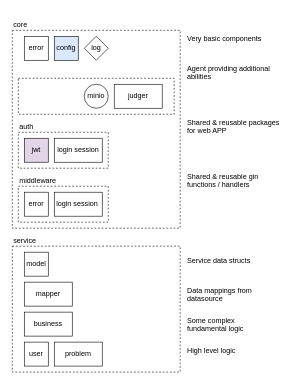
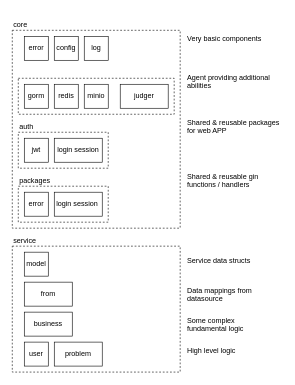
  <mxCell id="0" />
  <mxCell id="1" parent="0" />
  <mxCell id="2" value="" style="rounded=0;whiteSpace=wrap;html=1;fillColor=none;dashed=1;strokeWidth=1;perimeterSpacing=0;" vertex="1" parent="1"><mxGeometry x="20" y="50" width="280" height="330" as="geometry" /></mxCell>
  <mxCell id="3" value="model" style="rounded=0;whiteSpace=wrap;html=1;" vertex="1" parent="1"><mxGeometry x="40" y="420" width="40" height="40" as="geometry" /></mxCell>
- <mxCell id="4" value="mapper" style="rounded=0;whiteSpace=wrap;html=1;" vertex="1" parent="1"><mxGeometry x="40" y="470" width="80" height="40" as="geometry" /></mxCell>
+ <mxCell id="4" value="from" style="rounded=0;whiteSpace=wrap;html=1;" vertex="1" parent="1"><mxGeometry x="40" y="470" width="80" height="40" as="geometry" /></mxCell>
  <mxCell id="5" value="" style="group" vertex="1" connectable="0" parent="1"><mxGeometry x="30" y="190" width="150" height="90" as="geometry" /></mxCell>
  <mxCell id="6" value="" style="rounded=0;whiteSpace=wrap;html=1;fillColor=none;dashed=1;" vertex="1" parent="5"><mxGeometry y="30" width="150" height="60" as="geometry" /></mxCell>
- <mxCell id="7" value="jwt" style="rounded=0;whiteSpace=wrap;html=1;fillColor=#e1d5e7;" vertex="1" parent="5"><mxGeometry x="10" y="40" width="40" height="40" as="geometry" /></mxCell>
+ <mxCell id="7" value="jwt" style="rounded=0;whiteSpace=wrap;html=1;" vertex="1" parent="5"><mxGeometry x="10" y="40" width="40" height="40" as="geometry" /></mxCell>
  <mxCell id="8" value="login session" style="rounded=0;whiteSpace=wrap;html=1;" vertex="1" parent="5"><mxGeometry x="60" y="40" width="80" height="40" as="geometry" /></mxCell>
  <mxCell id="9" value="auth" style="text;html=1;strokeColor=none;fillColor=none;align=left;verticalAlign=bottom;whiteSpace=wrap;rounded=0;" vertex="1" parent="5"><mxGeometry width="60" height="30" as="geometry" /></mxCell>
  <mxCell id="10" value="" style="group" vertex="1" connectable="0" parent="1"><mxGeometry x="30" y="100" width="260" height="90" as="geometry" /></mxCell>
  <mxCell id="11" value="" style="rounded=0;whiteSpace=wrap;html=1;fillColor=none;dashed=1;" vertex="1" parent="10"><mxGeometry y="30" width="260" height="60" as="geometry" /></mxCell>
- <mxCell id="14" value="minio" style="ellipse;whiteSpace=wrap;html=1;" vertex="1" parent="10"><mxGeometry x="110" y="40" width="40" height="40" as="geometry" /></mxCell>
- <mxCell id="15" value="judger" style="rounded=0;whiteSpace=wrap;html=1;" vertex="1" parent="10"><mxGeometry x="160" y="40" width="80" height="40" as="geometry" /></mxCell>
+ <mxCell id="12" value="gorm" style="rounded=0;whiteSpace=wrap;html=1;" vertex="1" parent="10"><mxGeometry x="10" y="40" width="40" height="40" as="geometry" /></mxCell>
+ <mxCell id="13" value="redis" style="rounded=0;whiteSpace=wrap;html=1;" vertex="1" parent="10"><mxGeometry x="60" y="40" width="40" height="40" as="geometry" /></mxCell>
+ <mxCell id="14" value="minio" style="rounded=0;whiteSpace=wrap;html=1;" vertex="1" parent="10"><mxGeometry x="110" y="40" width="40" height="40" as="geometry" /></mxCell>
+ <mxCell id="15" value="judger" style="rounded=0;whiteSpace=wrap;html=1;" vertex="1" parent="10"><mxGeometry x="170" y="40" width="80" height="40" as="geometry" /></mxCell>
  <mxCell id="16" value="" style="group" vertex="1" connectable="0" parent="1"><mxGeometry x="30" y="280" width="150" height="90" as="geometry" /></mxCell>
  <mxCell id="17" value="" style="rounded=0;whiteSpace=wrap;html=1;fillColor=none;dashed=1;" vertex="1" parent="16"><mxGeometry y="30" width="150" height="60" as="geometry" /></mxCell>
  <mxCell id="18" value="error" style="rounded=0;whiteSpace=wrap;html=1;" vertex="1" parent="16"><mxGeometry x="10" y="40" width="40" height="40" as="geometry" /></mxCell>
  <mxCell id="19" value="login session&amp;nbsp;" style="rounded=0;whiteSpace=wrap;html=1;align=center;" vertex="1" parent="16"><mxGeometry x="60" y="40" width="80" height="40" as="geometry" /></mxCell>
- <mxCell id="20" value="middleware" style="text;html=1;strokeColor=none;fillColor=none;align=left;verticalAlign=bottom;whiteSpace=wrap;rounded=0;" vertex="1" parent="16"><mxGeometry width="60" height="30" as="geometry" /></mxCell>
+ <mxCell id="20" value="packages" style="text;html=1;strokeColor=none;fillColor=none;align=left;verticalAlign=bottom;whiteSpace=wrap;rounded=0;" vertex="1" parent="16"><mxGeometry width="60" height="30" as="geometry" /></mxCell>
  <mxCell id="21" value="" style="group" vertex="1" connectable="0" parent="1"><mxGeometry x="40" y="60" width="140" height="40" as="geometry" /></mxCell>
  <mxCell id="22" value="error" style="rounded=0;whiteSpace=wrap;html=1;" vertex="1" parent="21"><mxGeometry width="40" height="40" as="geometry" /></mxCell>
- <mxCell id="23" value="log" style="rhombus;whiteSpace=wrap;html=1;" vertex="1" parent="21"><mxGeometry x="100" width="40" height="40" as="geometry" /></mxCell>
- <mxCell id="24" value="config" style="rounded=0;whiteSpace=wrap;html=1;fillColor=#dae8fc;" vertex="1" parent="21"><mxGeometry x="50" width="40" height="40" as="geometry" /></mxCell>
+ <mxCell id="23" value="log" style="rounded=0;whiteSpace=wrap;html=1;" vertex="1" parent="21"><mxGeometry x="100" width="40" height="40" as="geometry" /></mxCell>
+ <mxCell id="24" value="config" style="rounded=0;whiteSpace=wrap;html=1;" vertex="1" parent="21"><mxGeometry x="50" width="40" height="40" as="geometry" /></mxCell>
  <mxCell id="25" value="Very basic components" style="text;html=1;strokeColor=none;fillColor=none;align=left;verticalAlign=top;whiteSpace=wrap;rounded=0;" vertex="1" parent="1"><mxGeometry x="310" y="50" width="160" height="30" as="geometry" /></mxCell>
  <mxCell id="26" value="core" style="text;html=1;strokeColor=none;fillColor=none;align=left;verticalAlign=bottom;whiteSpace=wrap;rounded=0;" vertex="1" parent="1"><mxGeometry x="20" width="37.33" height="30" as="geometry" y="20" /></mxCell>
- <mxCell id="27" value="Agent providing additional abilities&lt;br&gt;" style="text;html=1;strokeColor=none;fillColor=none;align=left;verticalAlign=top;whiteSpace=wrap;rounded=0;" vertex="1" parent="1"><mxGeometry x="310" y="100" width="160" height="40" as="geometry" /></mxCell>
+ <mxCell id="27" value="Agent providing additional abilities&lt;br&gt;" style="text;html=1;strokeColor=none;fillColor=none;align=left;verticalAlign=top;whiteSpace=wrap;rounded=0;" vertex="1" parent="1"><mxGeometry x="310" y="115" width="160" height="40" as="geometry" /></mxCell>
  <mxCell id="28" value="Shared &amp;amp; reusable packages for web APP" style="text;html=1;strokeColor=none;fillColor=none;align=left;verticalAlign=top;whiteSpace=wrap;rounded=0;" vertex="1" parent="1"><mxGeometry x="310" y="190" width="160" height="40" as="geometry" /></mxCell>
  <mxCell id="29" value="Shared &amp;amp; reusable gin functions / handlers&amp;nbsp;" style="text;html=1;strokeColor=none;fillColor=none;align=left;verticalAlign=top;whiteSpace=wrap;rounded=0;" vertex="1" parent="1"><mxGeometry x="310" y="280" width="160" height="40" as="geometry" /></mxCell>
  <mxCell id="30" value="business" style="rounded=0;whiteSpace=wrap;html=1;" vertex="1" parent="1"><mxGeometry x="40" y="520" width="80" height="40" as="geometry" /></mxCell>
  <mxCell id="31" value="user" style="rounded=0;whiteSpace=wrap;html=1;" vertex="1" parent="1"><mxGeometry x="40" y="570" width="40" height="40" as="geometry" /></mxCell>
  <mxCell id="32" value="problem" style="rounded=0;whiteSpace=wrap;html=1;" vertex="1" parent="1"><mxGeometry x="90" y="570" width="80" height="40" as="geometry" /></mxCell>
  <mxCell id="33" value="" style="rounded=0;whiteSpace=wrap;html=1;fillColor=none;dashed=1;strokeWidth=1;perimeterSpacing=0;" vertex="1" parent="1"><mxGeometry x="20" y="410" width="280" height="210" as="geometry" /></mxCell>
  <mxCell id="34" value="service" style="text;html=1;strokeColor=none;fillColor=none;align=left;verticalAlign=bottom;whiteSpace=wrap;rounded=0;" vertex="1" parent="1"><mxGeometry x="20" y="380" width="60" height="30" as="geometry" /></mxCell>
  <mxCell id="35" value="High level logic" style="text;html=1;strokeColor=none;fillColor=none;align=left;verticalAlign=top;whiteSpace=wrap;rounded=0;" vertex="1" parent="1"><mxGeometry x="310" y="570" width="160" height="40" as="geometry" /></mxCell>
  <mxCell id="36" value="Some complex&amp;nbsp;&amp;nbsp;&lt;br&gt;fundamental logic" style="text;html=1;strokeColor=none;fillColor=none;align=left;verticalAlign=top;whiteSpace=wrap;rounded=0;" vertex="1" parent="1"><mxGeometry x="310" y="520" width="160" height="40" as="geometry" /></mxCell>
  <mxCell id="37" value="Data mappings from datasource" style="text;html=1;strokeColor=none;fillColor=none;align=left;verticalAlign=top;whiteSpace=wrap;rounded=0;" vertex="1" parent="1"><mxGeometry x="310" y="470" width="160" height="40" as="geometry" /></mxCell>
  <mxCell id="38" value="Service data structs" style="text;html=1;strokeColor=none;fillColor=none;align=left;verticalAlign=top;whiteSpace=wrap;rounded=0;" vertex="1" parent="1"><mxGeometry x="310" y="420" width="160" height="40" as="geometry" /></mxCell>
